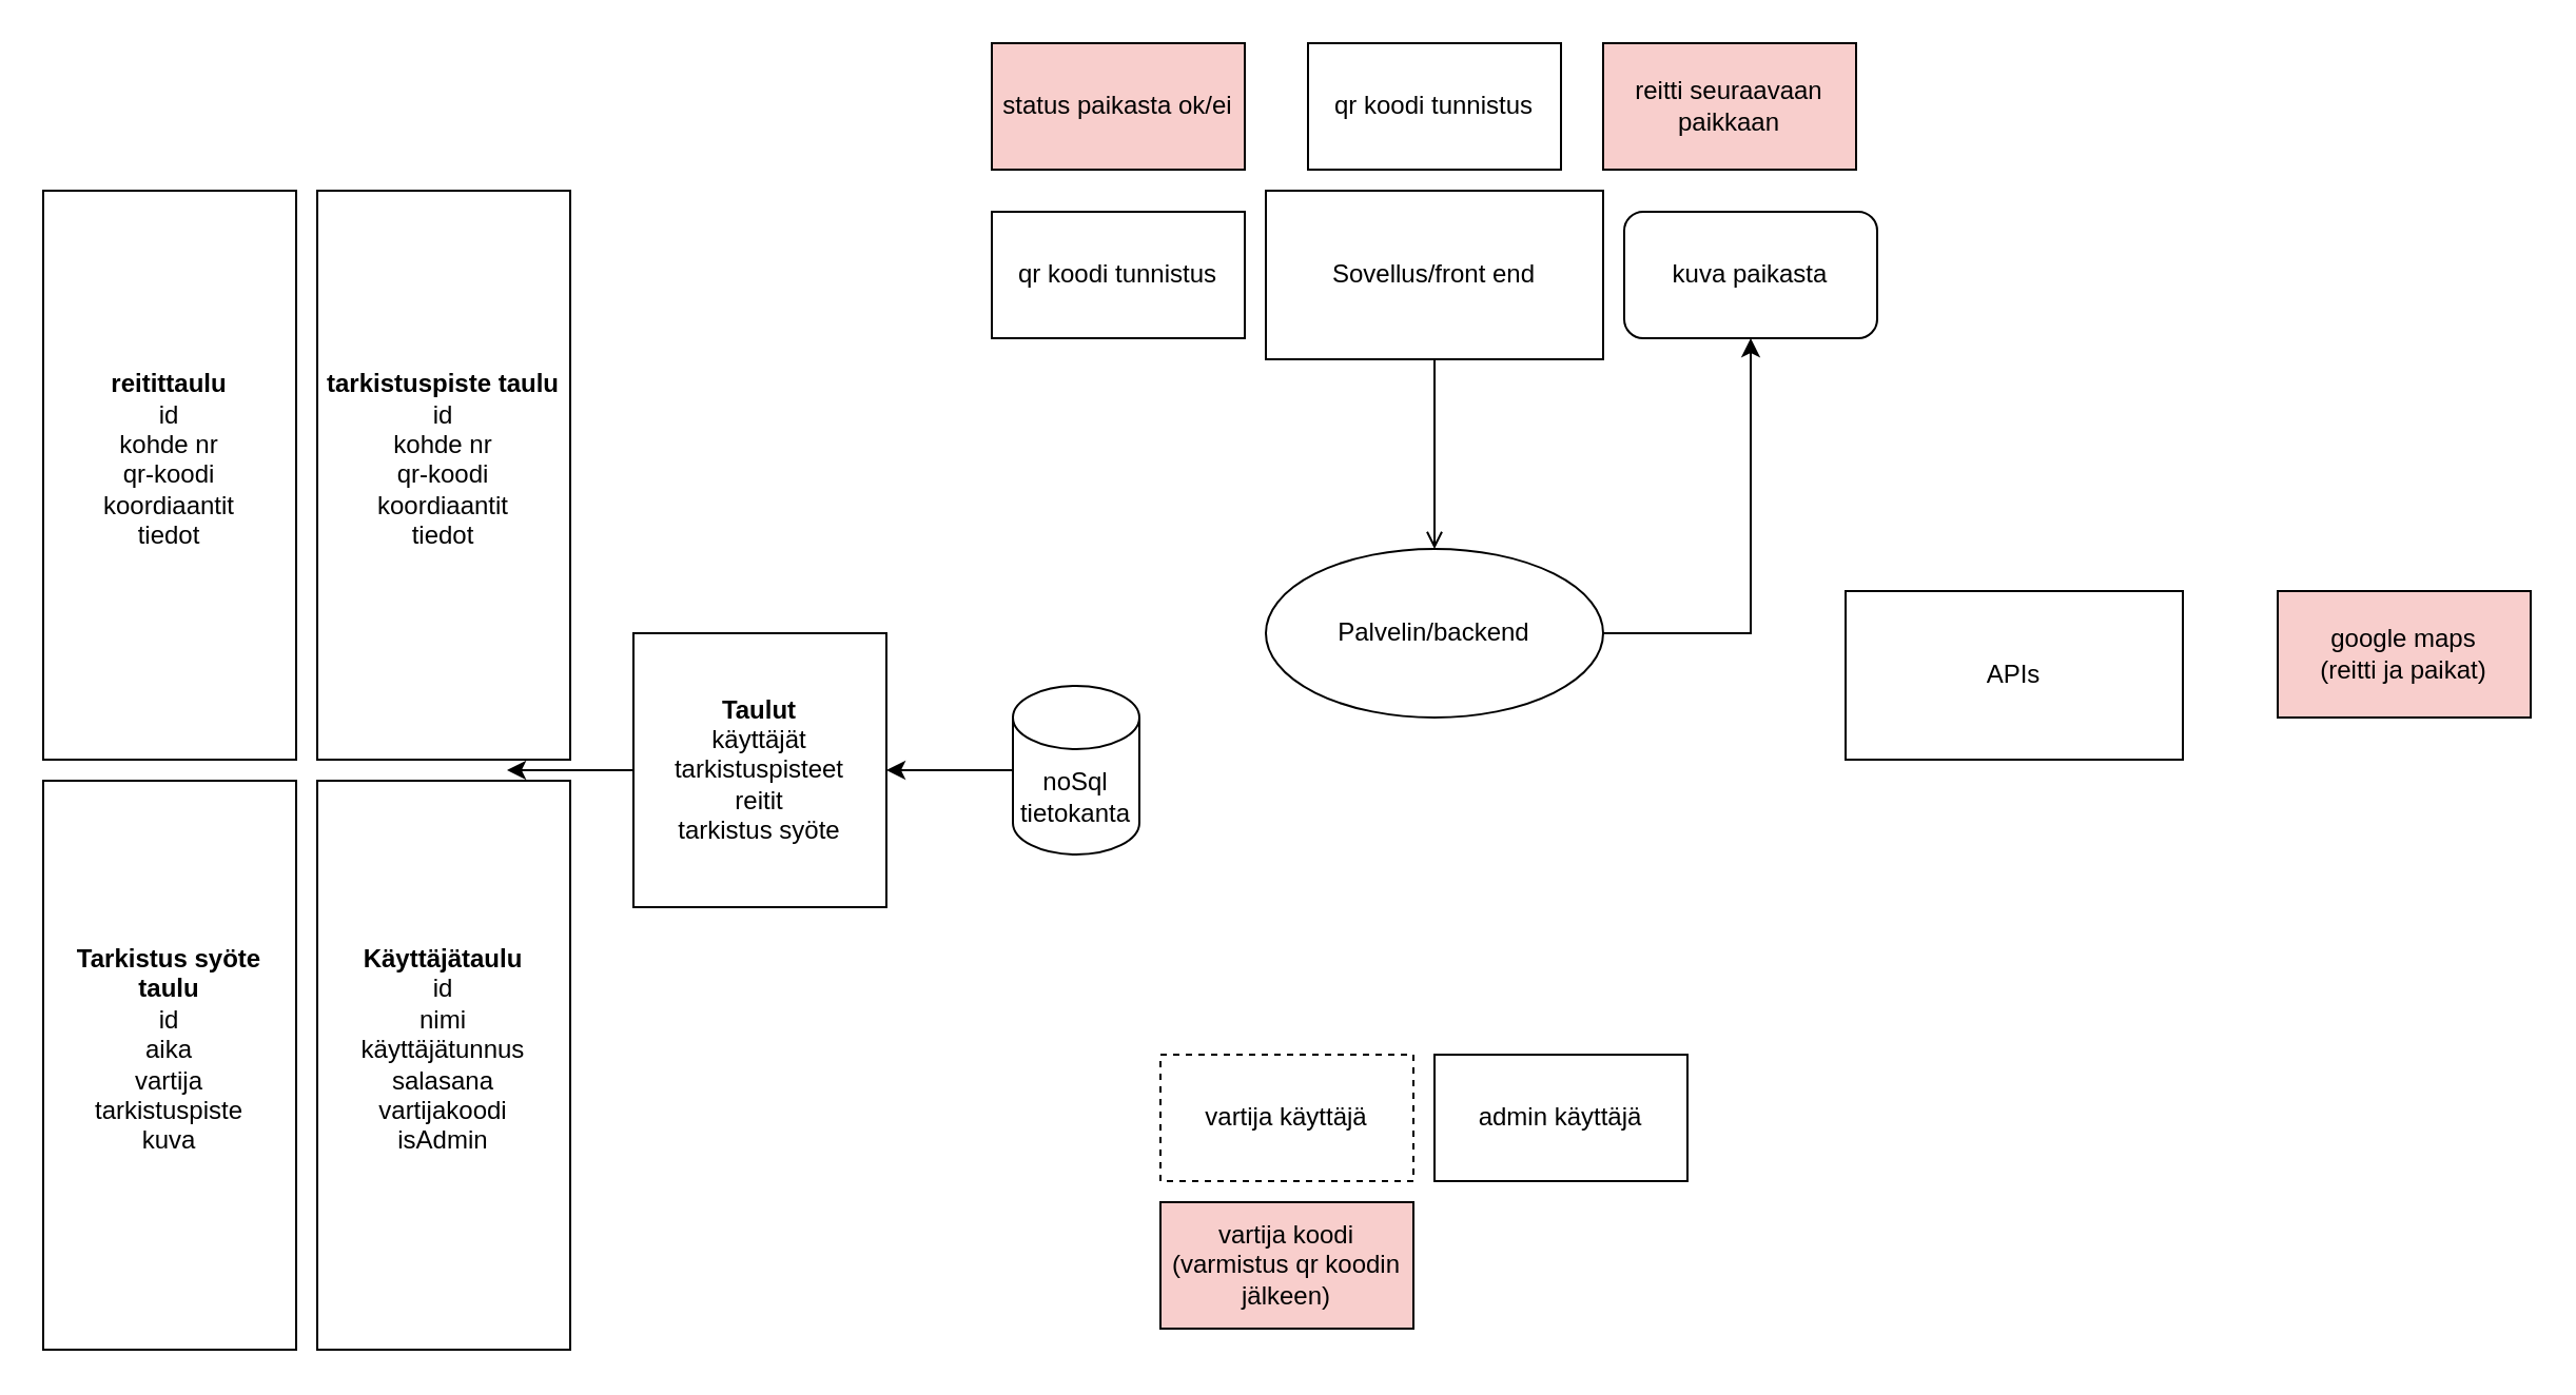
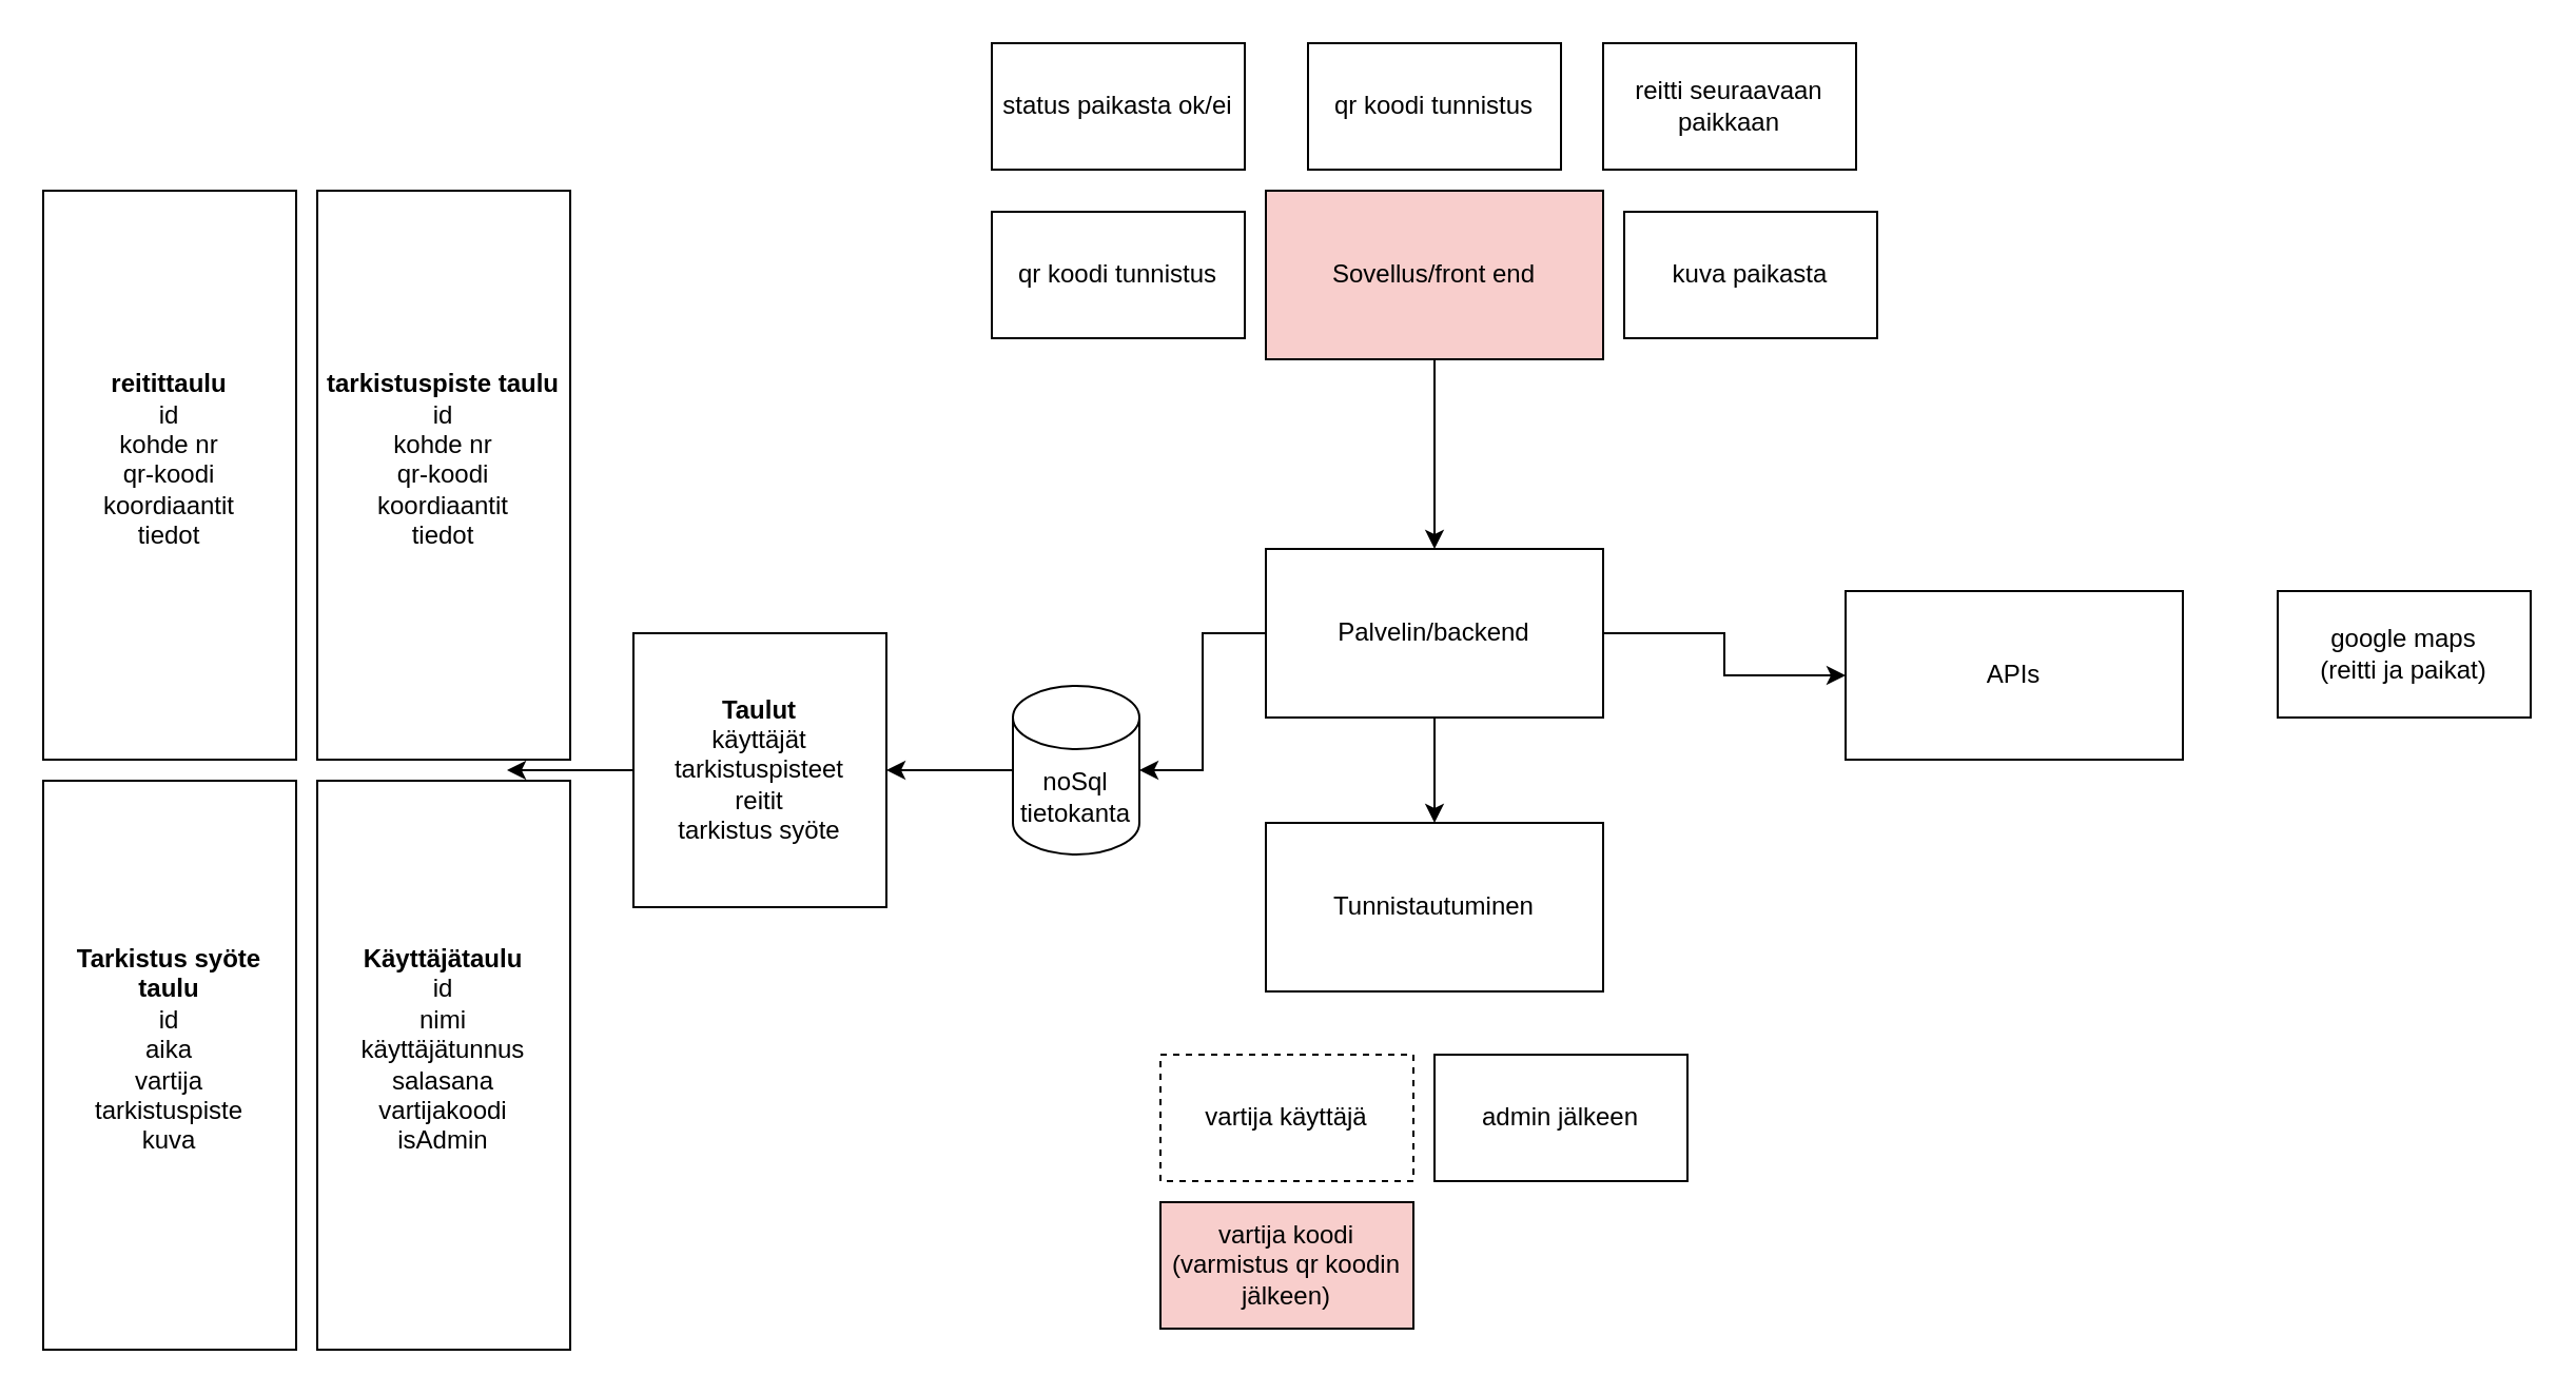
  <mxCell id="0" />
  <mxCell id="1" parent="0" />
- <mxCell id="2" style="edgeStyle=orthogonalEdgeStyle;rounded=0;orthogonalLoop=1;jettySize=auto;html=1;endArrow=open;" edge="1" parent="1" source="3" target="7"><mxGeometry relative="1" as="geometry" /></mxCell>
- <mxCell id="3" value="Sovellus/front end" style="rounded=0;whiteSpace=wrap;html=1;" vertex="1" parent="1"><mxGeometry x="600" y="90" width="160" height="80" as="geometry" /></mxCell>
- <mxCell id="4" style="edgeStyle=orthogonalEdgeStyle;rounded=0;orthogonalLoop=1;jettySize=auto;html=1;" edge="1" parent="1" source="7" target="13"><mxGeometry relative="1" as="geometry" /></mxCell>
- <mxCell id="7" value="Palvelin/backend" style="ellipse;whiteSpace=wrap;html=1;" vertex="1" parent="1"><mxGeometry x="600" y="260" width="160" height="80" as="geometry" /></mxCell>
+ <mxCell id="2" style="edgeStyle=orthogonalEdgeStyle;rounded=0;orthogonalLoop=1;jettySize=auto;html=1;" edge="1" parent="1" source="3" target="7"><mxGeometry relative="1" as="geometry" /></mxCell>
+ <mxCell id="3" value="Sovellus/front end" style="rounded=0;whiteSpace=wrap;html=1;fillColor=#f8cecc;" vertex="1" parent="1"><mxGeometry x="600" y="90" width="160" height="80" as="geometry" /></mxCell>
+ <mxCell id="4" style="edgeStyle=orthogonalEdgeStyle;rounded=0;orthogonalLoop=1;jettySize=auto;html=1;" edge="1" parent="1" source="7" target="25"><mxGeometry relative="1" as="geometry" /></mxCell>
+ <mxCell id="5" style="edgeStyle=orthogonalEdgeStyle;rounded=0;orthogonalLoop=1;jettySize=auto;html=1;entryX=0.5;entryY=0;entryDx=0;entryDy=0;" edge="1" parent="1" source="7" target="8"><mxGeometry relative="1" as="geometry" /></mxCell>
+ <mxCell id="6" style="edgeStyle=orthogonalEdgeStyle;rounded=0;orthogonalLoop=1;jettySize=auto;html=1;" edge="1" parent="1" source="7" target="16"><mxGeometry relative="1" as="geometry" /></mxCell>
+ <mxCell id="7" value="Palvelin/backend" style="rounded=0;whiteSpace=wrap;html=1;" vertex="1" parent="1"><mxGeometry x="600" y="260" width="160" height="80" as="geometry" /></mxCell>
+ <mxCell id="8" value="Tunnistautuminen" style="rounded=0;whiteSpace=wrap;html=1;" vertex="1" parent="1"><mxGeometry x="600" y="390" width="160" height="80" as="geometry" /></mxCell>
  <mxCell id="9" value="vartija käyttäjä" style="rounded=0;whiteSpace=wrap;html=1;dashed=1;" vertex="1" parent="1"><mxGeometry x="550" y="500" width="120" height="60" as="geometry" /></mxCell>
- <mxCell id="10" value="admin käyttäjä" style="rounded=0;whiteSpace=wrap;html=1;" vertex="1" parent="1"><mxGeometry x="680" y="500" width="120" height="60" as="geometry" /></mxCell>
+ <mxCell id="10" value="admin jälkeen" style="rounded=0;whiteSpace=wrap;html=1;" vertex="1" parent="1"><mxGeometry x="680" y="500" width="120" height="60" as="geometry" /></mxCell>
  <mxCell id="11" value="qr koodi tunnistus" style="rounded=0;whiteSpace=wrap;html=1;" vertex="1" parent="1"><mxGeometry x="470" y="100" width="120" height="60" as="geometry" /></mxCell>
  <mxCell id="12" value="vartija koodi&lt;div&gt;(varmistus qr koodin jälkeen)&lt;/div&gt;" style="rounded=0;whiteSpace=wrap;html=1;fillColor=#f8cecc;" vertex="1" parent="1"><mxGeometry x="550" y="570" width="120" height="60" as="geometry" /></mxCell>
- <mxCell id="13" value="kuva paikasta" style="whiteSpace=wrap;html=1;rounded=1;" vertex="1" parent="1"><mxGeometry x="770" y="100" width="120" height="60" as="geometry" /></mxCell>
+ <mxCell id="13" value="kuva paikasta" style="rounded=0;whiteSpace=wrap;html=1;" vertex="1" parent="1"><mxGeometry x="770" y="100" width="120" height="60" as="geometry" /></mxCell>
  <mxCell id="14" value="qr koodi tunnistus" style="rounded=0;whiteSpace=wrap;html=1;" vertex="1" parent="1"><mxGeometry x="620" y="20" width="120" height="60" as="geometry" /></mxCell>
  <mxCell id="15" style="edgeStyle=orthogonalEdgeStyle;rounded=0;orthogonalLoop=1;jettySize=auto;html=1;entryX=1;entryY=0.5;entryDx=0;entryDy=0;" edge="1" parent="1" source="16" target="18"><mxGeometry relative="1" as="geometry" /></mxCell>
  <mxCell id="16" value="noSql tietokanta" style="shape=cylinder3;whiteSpace=wrap;html=1;boundedLbl=1;backgroundOutline=1;size=15;" vertex="1" parent="1"><mxGeometry x="480" y="325" width="60" height="80" as="geometry" /></mxCell>
  <mxCell id="17" style="edgeStyle=orthogonalEdgeStyle;rounded=0;orthogonalLoop=1;jettySize=auto;html=1;" edge="1" parent="1" source="18"><mxGeometry relative="1" as="geometry"><mxPoint x="240" y="365" as="targetPoint" /></mxGeometry></mxCell>
  <mxCell id="18" value="&lt;div&gt;&lt;b&gt;Taulut&lt;/b&gt;&lt;/div&gt;käyttäjät&lt;div&gt;tarkistuspisteet&lt;/div&gt;&lt;div&gt;reitit&lt;/div&gt;&lt;div&gt;tarkistus syöte&lt;/div&gt;" style="rounded=0;whiteSpace=wrap;html=1;" vertex="1" parent="1"><mxGeometry x="300" y="300" width="120" height="130" as="geometry" /></mxCell>
  <mxCell id="19" value="&lt;div&gt;&lt;b&gt;Käyttäjätaulu&lt;/b&gt;&lt;/div&gt;&lt;div&gt;id&lt;/div&gt;&lt;div&gt;nimi&lt;/div&gt;&lt;div&gt;käyttäjätunnus&lt;/div&gt;&lt;div&gt;salasana&lt;/div&gt;&lt;div&gt;vartijakoodi&lt;/div&gt;&lt;div&gt;isAdmin&lt;/div&gt;&lt;div&gt;&lt;br&gt;&lt;/div&gt;" style="rounded=0;whiteSpace=wrap;html=1;" vertex="1" parent="1"><mxGeometry x="150" y="370" width="120" height="270" as="geometry" /></mxCell>
  <mxCell id="20" value="&lt;div&gt;&lt;b&gt;tarkistuspiste taulu&lt;/b&gt;&lt;/div&gt;&lt;div&gt;id&lt;/div&gt;&lt;div&gt;kohde nr&lt;/div&gt;&lt;div&gt;qr-koodi&lt;/div&gt;&lt;div&gt;koordiaantit&lt;/div&gt;&lt;div&gt;tiedot&lt;/div&gt;&lt;div&gt;&lt;br&gt;&lt;/div&gt;" style="rounded=0;whiteSpace=wrap;html=1;" vertex="1" parent="1"><mxGeometry x="150" y="90" width="120" height="270" as="geometry" /></mxCell>
  <mxCell id="21" value="&lt;div&gt;&lt;b&gt;Tarkistus syöte taulu&lt;/b&gt;&lt;/div&gt;&lt;div&gt;id&lt;/div&gt;&lt;div&gt;aika&lt;/div&gt;&lt;div&gt;vartija&lt;/div&gt;&lt;div&gt;tarkistuspiste&lt;/div&gt;&lt;div&gt;kuva&lt;/div&gt;&lt;div&gt;&lt;br&gt;&lt;/div&gt;" style="rounded=0;whiteSpace=wrap;html=1;" vertex="1" parent="1"><mxGeometry x="20" y="370" width="120" height="270" as="geometry" /></mxCell>
  <mxCell id="22" value="&lt;div&gt;&lt;b&gt;reitittaulu&lt;/b&gt;&lt;/div&gt;&lt;div&gt;id&lt;/div&gt;&lt;div&gt;kohde nr&lt;/div&gt;&lt;div&gt;qr-koodi&lt;/div&gt;&lt;div&gt;koordiaantit&lt;/div&gt;&lt;div&gt;tiedot&lt;/div&gt;&lt;div&gt;&lt;br&gt;&lt;/div&gt;" style="rounded=0;whiteSpace=wrap;html=1;" vertex="1" parent="1"><mxGeometry x="20" y="90" width="120" height="270" as="geometry" /></mxCell>
- <mxCell id="23" value="status paikasta ok/ei" style="rounded=0;whiteSpace=wrap;html=1;fillColor=#f8cecc;" vertex="1" parent="1"><mxGeometry x="470" y="20" width="120" height="60" as="geometry" /></mxCell>
- <mxCell id="24" value="reitti seuraavaan paikkaan" style="rounded=0;whiteSpace=wrap;html=1;fillColor=#f8cecc;" vertex="1" parent="1"><mxGeometry x="760" y="20" width="120" height="60" as="geometry" /></mxCell>
+ <mxCell id="23" value="status paikasta ok/ei" style="rounded=0;whiteSpace=wrap;html=1;" vertex="1" parent="1"><mxGeometry x="470" y="20" width="120" height="60" as="geometry" /></mxCell>
+ <mxCell id="24" value="reitti seuraavaan paikkaan" style="rounded=0;whiteSpace=wrap;html=1;" vertex="1" parent="1"><mxGeometry x="760" y="20" width="120" height="60" as="geometry" /></mxCell>
  <mxCell id="25" value="APIs" style="rounded=0;whiteSpace=wrap;html=1;" vertex="1" parent="1"><mxGeometry x="875" y="280" width="160" height="80" as="geometry" /></mxCell>
- <mxCell id="26" value="google maps&lt;div&gt;(reitti ja paikat)&lt;/div&gt;" style="rounded=0;whiteSpace=wrap;html=1;fillColor=#f8cecc;" vertex="1" parent="1"><mxGeometry x="1080" y="280" width="120" height="60" as="geometry" /></mxCell>
+ <mxCell id="26" value="google maps&lt;div&gt;(reitti ja paikat)&lt;/div&gt;" style="rounded=0;whiteSpace=wrap;html=1;" vertex="1" parent="1"><mxGeometry x="1080" y="280" width="120" height="60" as="geometry" /></mxCell>
